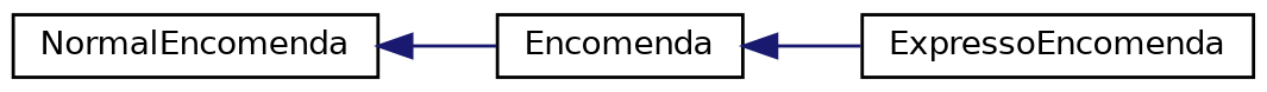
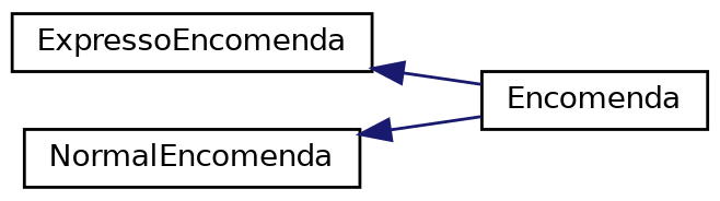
  digraph {
    rankdir=LR
    node [color=black fillcolor=white fontname=Helvetica fontsize=10 shape=record style=filled]
    edge [color=midnightblue dir=back fontname=Helvetica fontsize=10 labelfontname=Helvetica labelfontsize=10 style=solid]
    n1 [height=0.2 label=Encomenda width=0.4]
    n2 [height=0.2 label=ExpressoEncomenda width=0.4]
    n3 [height=0.2 label=NormalEncomenda width=0.4]
-   n1 -> n2
+   n2 -> n1
    n3 -> n1
  }
